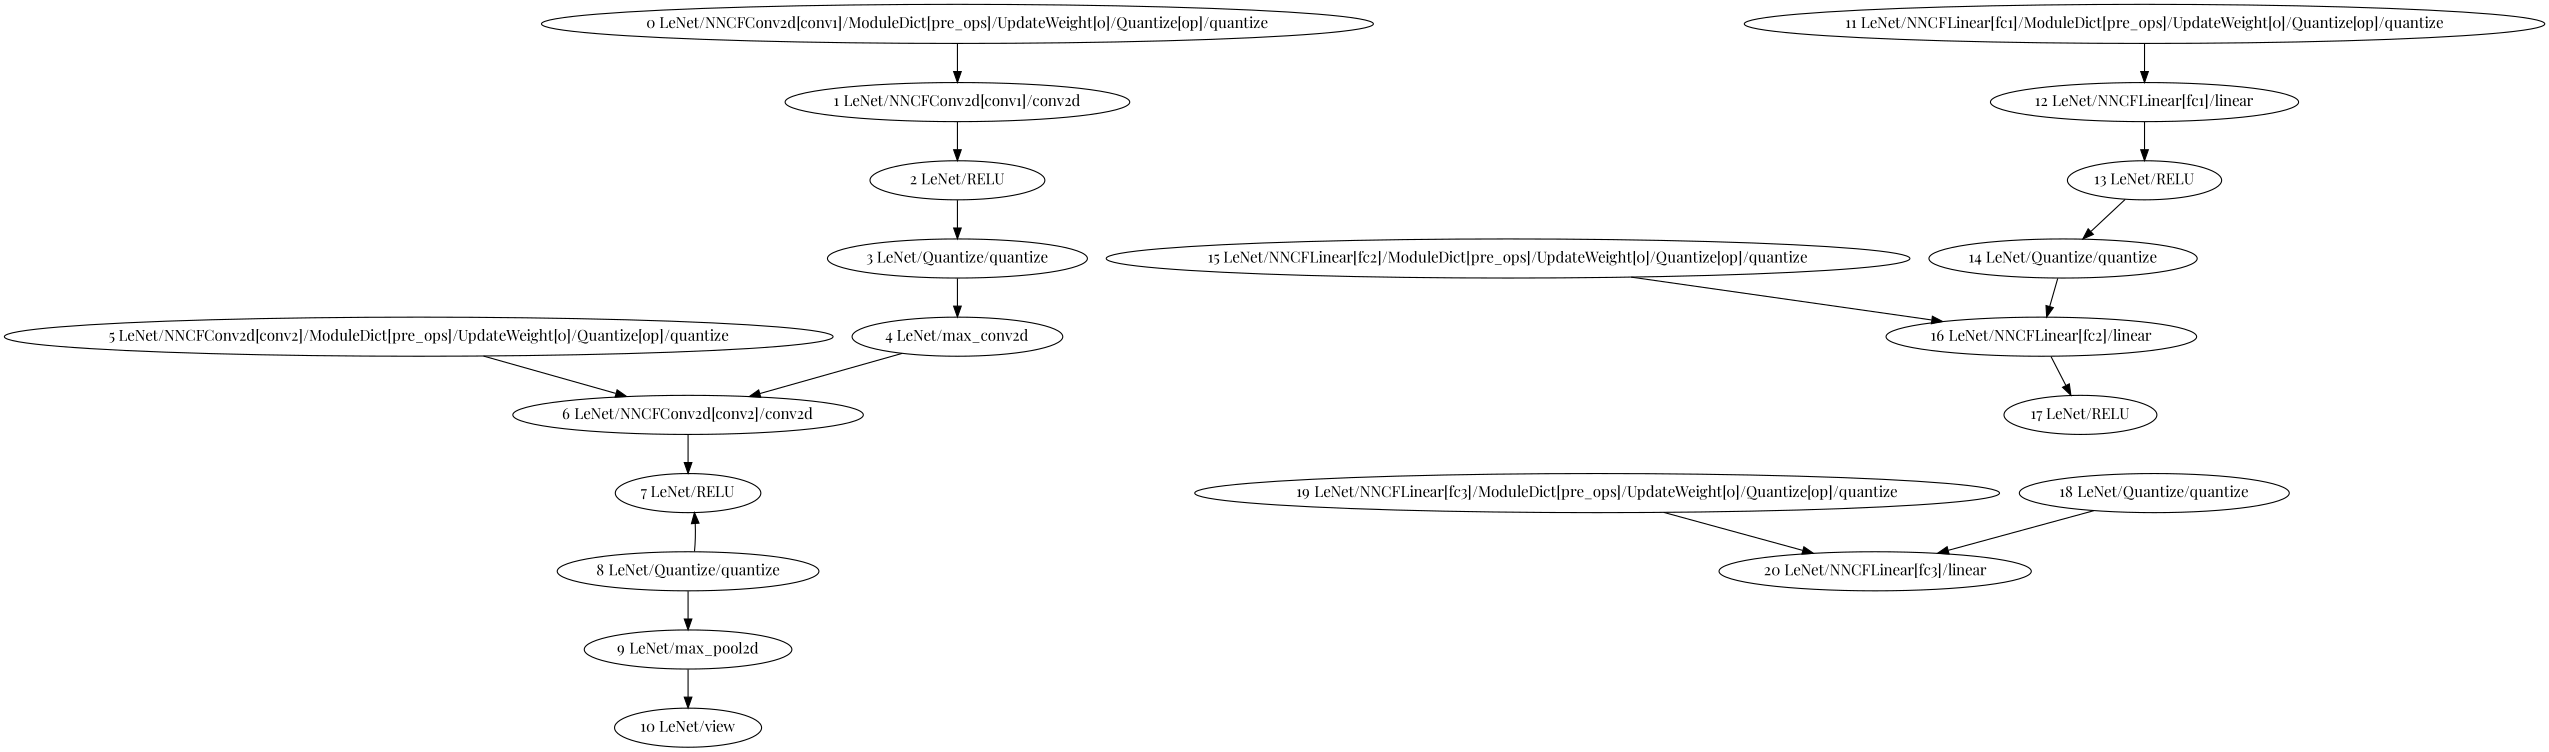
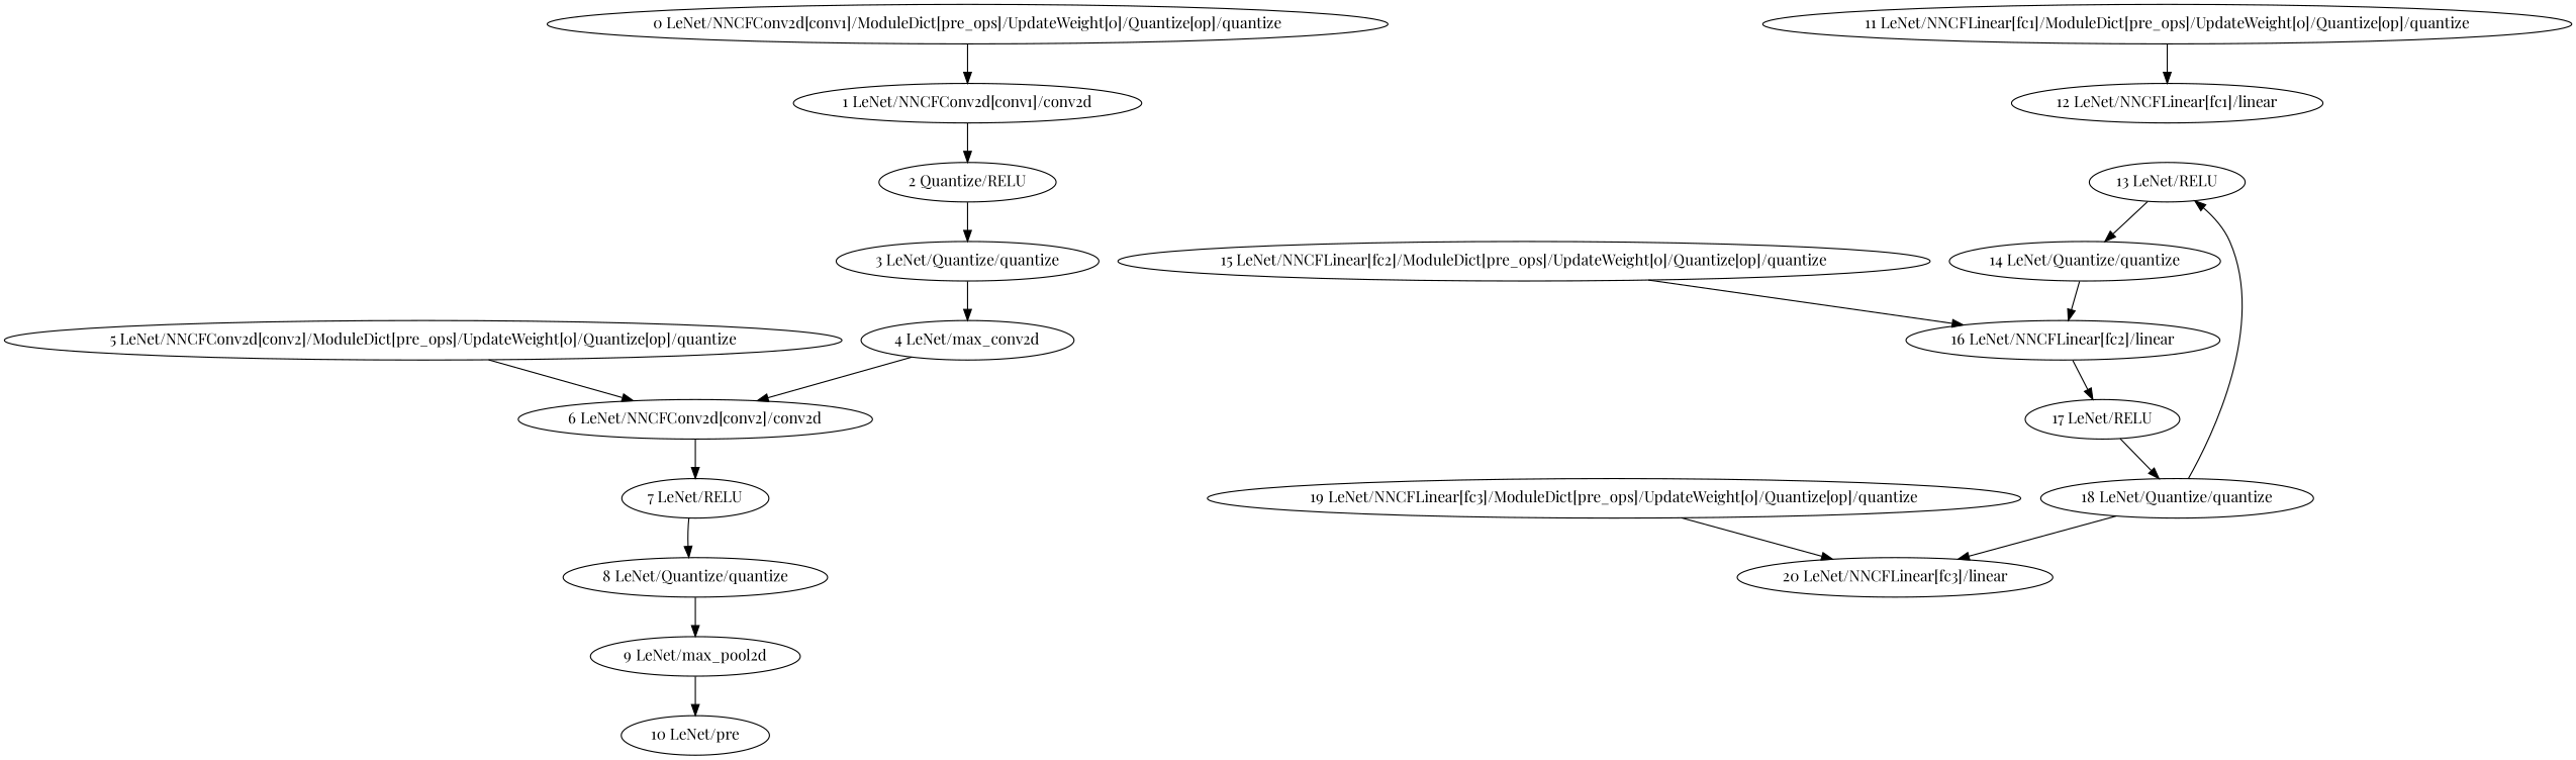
  strict digraph {
    fontname="Playfair Display"
    node [fontname="Playfair Display" scope=LeNet type=quantize]
    edge [fontname="Playfair Display"]
-   "2 LeNet/RELU" [type=RELU]
+   "2 LeNet/RELU" [type=RELU label="2 Quantize/RELU"]
    "3 LeNet/Quantize/quantize" [scope="LeNet/Quantize"]
    n3 [label="4 LeNet/max_conv2d" type=max_pool2d]
-   "10 LeNet/view" [type=view]
+   "10 LeNet/view" [type=view label="10 LeNet/pre"]
    "12 LeNet/NNCFLinear[fc1]/linear" [scope="LeNet/NNCFLinear[fc1]" type=linear]
    "13 LeNet/RELU" [type=RELU]
    "11 LeNet/NNCFLinear[fc1]/ModuleDict[pre_ops]/UpdateWeight[0]/Quantize[op]/quantize" [scope="LeNet/NNCFLinear[fc1]/ModuleDict[pre_ops]/UpdateWeight[0]/Quantize[op]"]
    "19 LeNet/NNCFLinear[fc3]/ModuleDict[pre_ops]/UpdateWeight[0]/Quantize[op]/quantize" [scope="LeNet/NNCFLinear[fc3]/ModuleDict[pre_ops]/UpdateWeight[0]/Quantize[op]"]
    "20 LeNet/NNCFLinear[fc3]/linear" [scope="LeNet/NNCFLinear[fc3]" type=linear]
    "14 LeNet/Quantize/quantize" [scope="LeNet/Quantize"]
    "16 LeNet/NNCFLinear[fc2]/linear" [scope="LeNet/NNCFLinear[fc2]" type=linear]
    "6 LeNet/NNCFConv2d[conv2]/conv2d" [scope="LeNet/NNCFConv2d[conv2]" type=conv2d]
    "7 LeNet/RELU" [type=RELU]
    "8 LeNet/Quantize/quantize" [scope="LeNet/Quantize"]
    "9 LeNet/max_pool2d" [type=max_pool2d]
    "18 LeNet/Quantize/quantize" [scope="LeNet/Quantize"]
    "1 LeNet/NNCFConv2d[conv1]/conv2d" [scope="LeNet/NNCFConv2d[conv1]" type=conv2d]
    "17 LeNet/RELU" [type=RELU]
    "5 LeNet/NNCFConv2d[conv2]/ModuleDict[pre_ops]/UpdateWeight[0]/Quantize[op]/quantize" [scope="LeNet/NNCFConv2d[conv2]/ModuleDict[pre_ops]/UpdateWeight[0]/Quantize[op]"]
    "0 LeNet/NNCFConv2d[conv1]/ModuleDict[pre_ops]/UpdateWeight[0]/Quantize[op]/quantize" [scope="LeNet/NNCFConv2d[conv1]/ModuleDict[pre_ops]/UpdateWeight[0]/Quantize[op]"]
    "15 LeNet/NNCFLinear[fc2]/ModuleDict[pre_ops]/UpdateWeight[0]/Quantize[op]/quantize" [scope="LeNet/NNCFLinear[fc2]/ModuleDict[pre_ops]/UpdateWeight[0]/Quantize[op]"]
    "2 LeNet/RELU" -> "3 LeNet/Quantize/quantize"
    "3 LeNet/Quantize/quantize" -> n3
    n3 -> "6 LeNet/NNCFConv2d[conv2]/conv2d"
-   "12 LeNet/NNCFLinear[fc1]/linear" -> "13 LeNet/RELU"
+   "18 LeNet/Quantize/quantize" -> "13 LeNet/RELU"
    "13 LeNet/RELU" -> "14 LeNet/Quantize/quantize"
    "11 LeNet/NNCFLinear[fc1]/ModuleDict[pre_ops]/UpdateWeight[0]/Quantize[op]/quantize" -> "12 LeNet/NNCFLinear[fc1]/linear"
    "19 LeNet/NNCFLinear[fc3]/ModuleDict[pre_ops]/UpdateWeight[0]/Quantize[op]/quantize" -> "20 LeNet/NNCFLinear[fc3]/linear"
    "14 LeNet/Quantize/quantize" -> "16 LeNet/NNCFLinear[fc2]/linear"
    "16 LeNet/NNCFLinear[fc2]/linear" -> "17 LeNet/RELU"
    "6 LeNet/NNCFConv2d[conv2]/conv2d" -> "7 LeNet/RELU"
-   "8 LeNet/Quantize/quantize" -> "7 LeNet/RELU"
+   "7 LeNet/RELU" -> "8 LeNet/Quantize/quantize"
    "8 LeNet/Quantize/quantize" -> "9 LeNet/max_pool2d"
    "9 LeNet/max_pool2d" -> "10 LeNet/view"
    "18 LeNet/Quantize/quantize" -> "20 LeNet/NNCFLinear[fc3]/linear"
    "1 LeNet/NNCFConv2d[conv1]/conv2d" -> "2 LeNet/RELU"
+   "17 LeNet/RELU" -> "18 LeNet/Quantize/quantize"
    "5 LeNet/NNCFConv2d[conv2]/ModuleDict[pre_ops]/UpdateWeight[0]/Quantize[op]/quantize" -> "6 LeNet/NNCFConv2d[conv2]/conv2d"
    "0 LeNet/NNCFConv2d[conv1]/ModuleDict[pre_ops]/UpdateWeight[0]/Quantize[op]/quantize" -> "1 LeNet/NNCFConv2d[conv1]/conv2d"
    "15 LeNet/NNCFLinear[fc2]/ModuleDict[pre_ops]/UpdateWeight[0]/Quantize[op]/quantize" -> "16 LeNet/NNCFLinear[fc2]/linear"
  }
